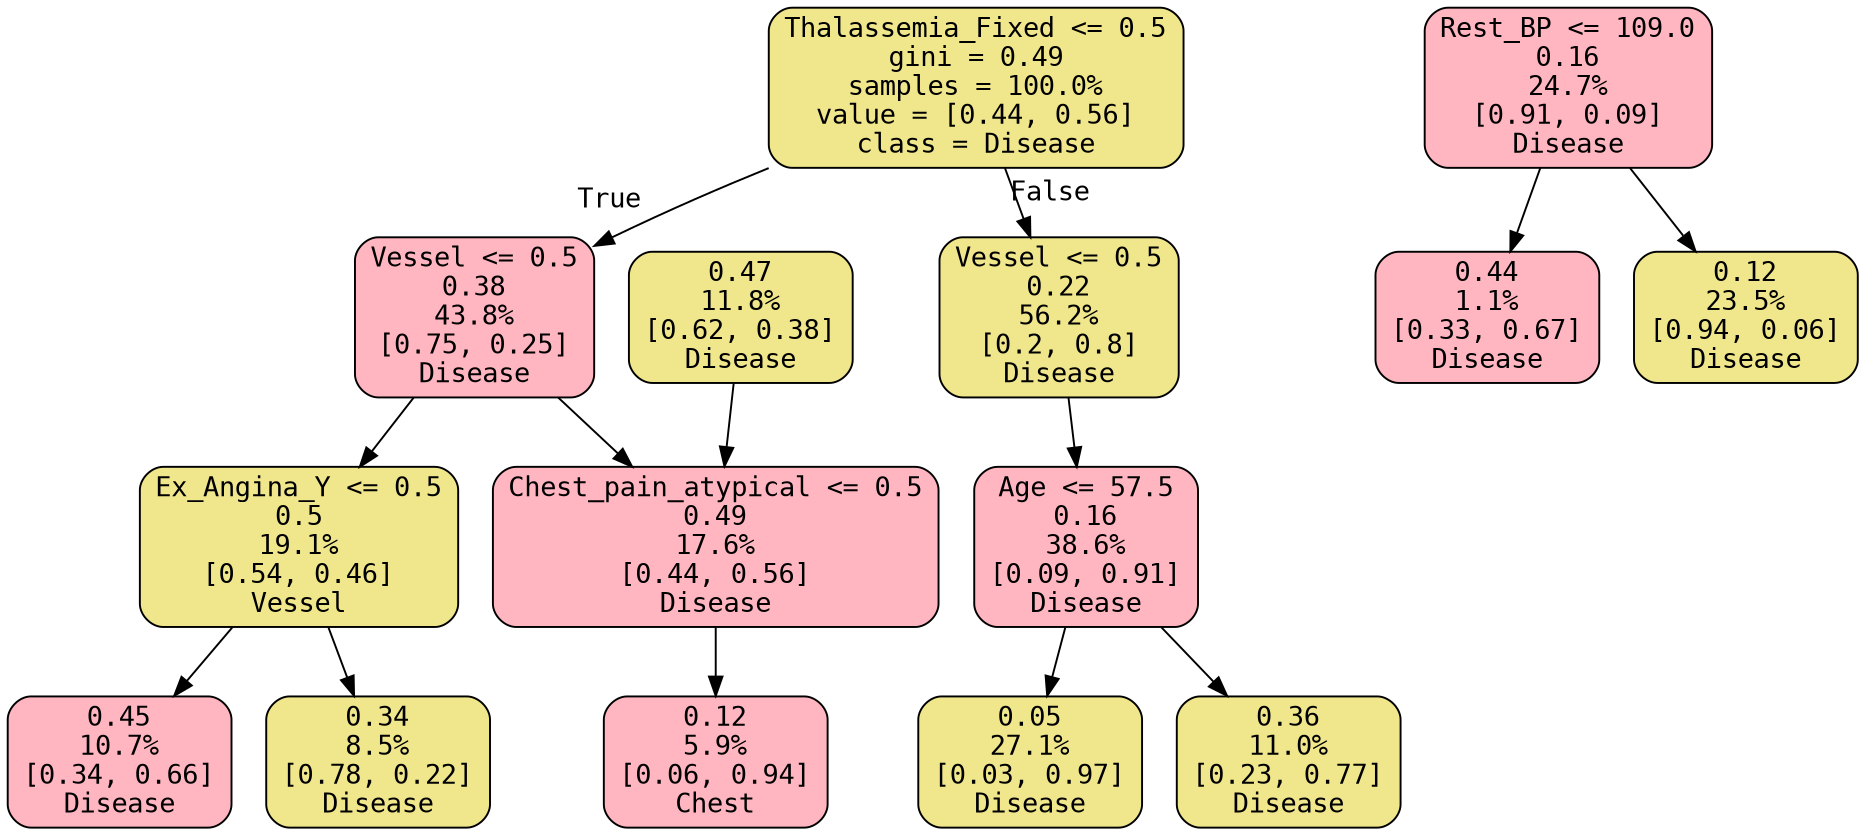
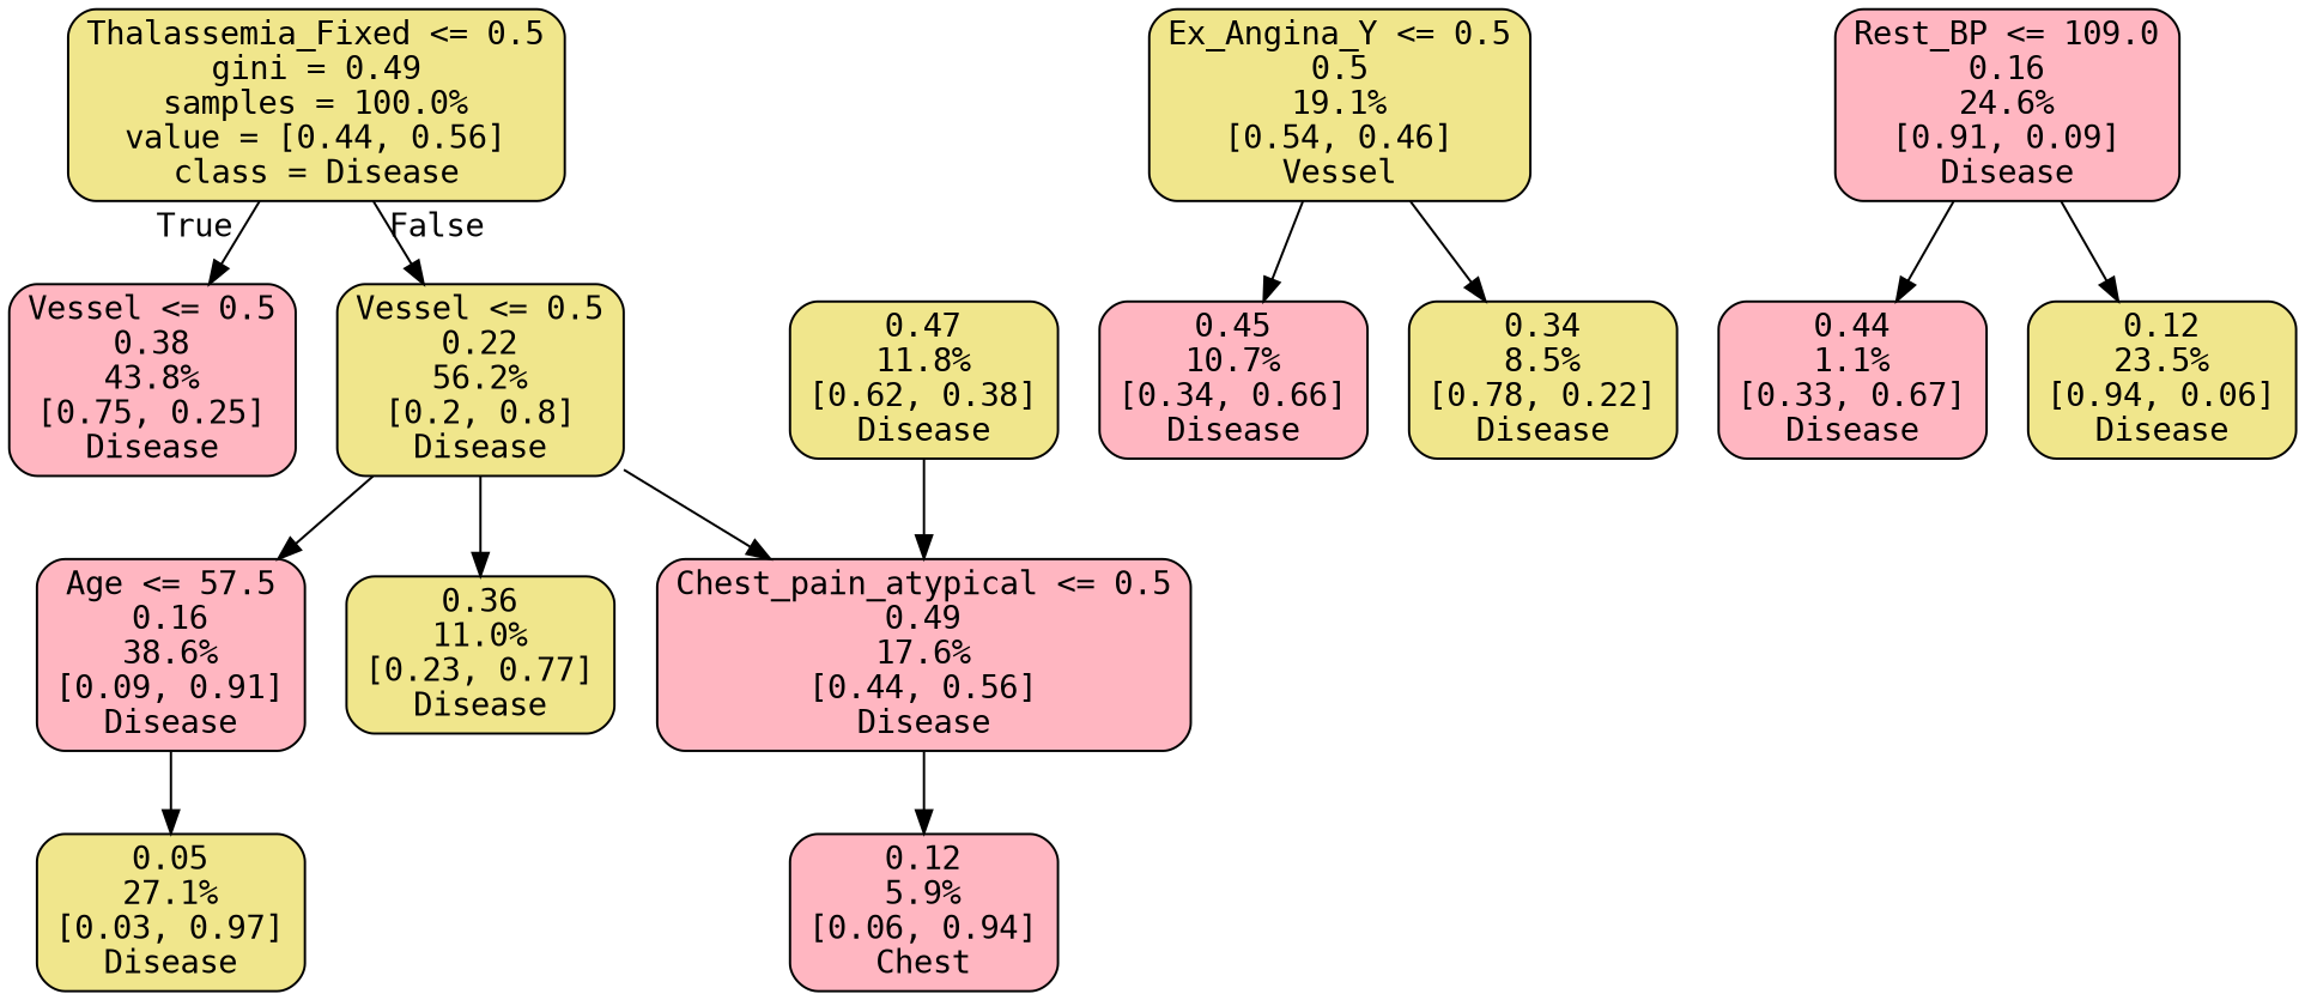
  digraph {
    fontname="DejaVu Sans Mono"
    node [color=black fillcolor=khaki fontname="DejaVu Sans Mono" shape=box style="filled, rounded"]
    edge [fontname="DejaVu Sans Mono"]
    n1 [label="Thalassemia_Fixed <= 0.5\ngini = 0.49\nsamples = 100.0%\nvalue = [0.44, 0.56]\nclass = Disease"]
    n2 [fillcolor=lightpink label="Vessel <= 0.5\n0.38\n43.8%\n[0.75, 0.25]\nDisease"]
    n3 [label="Vessel <= 0.5\n0.22\n56.2%\n[0.2, 0.8]\nDisease"]
    n4 [label="Ex_Angina_Y <= 0.5\n0.5\n19.1%\n[0.54, 0.46]\nVessel"]
    n5 [fillcolor=lightpink label="Age <= 57.5\n0.16\n38.6%\n[0.09, 0.91]\nDisease"]
    n6 [fillcolor=lightpink label="Chest_pain_atypical <= 0.5\n0.49\n17.6%\n[0.44, 0.56]\nDisease"]
    n7 [fillcolor=lightpink label="0.45\n10.7%\n[0.34, 0.66]\nDisease"]
    n8 [label="0.34\n8.5%\n[0.78, 0.22]\nDisease"]
-   n9 [fillcolor=lightpink label="Rest_BP <= 109.0\n0.16\n24.7%\n[0.91, 0.09]\nDisease"]
+   n9 [fillcolor=lightpink label="Rest_BP <= 109.0\n0.16\n24.6%\n[0.91, 0.09]\nDisease"]
    n10 [fillcolor=lightpink label="0.44\n1.1%\n[0.33, 0.67]\nDisease"]
    n11 [label="0.12\n23.5%\n[0.94, 0.06]\nDisease"]
    n12 [label="0.05\n27.1%\n[0.03, 0.97]\nDisease"]
    n13 [label="0.36\n11.0%\n[0.23, 0.77]\nDisease"]
    n14 [fillcolor=lightpink label="0.12\n5.9%\n[0.06, 0.94]\nChest"]
    n15 [label="0.47\n11.8%\n[0.62, 0.38]\nDisease"]
    n1 -> n2 [headlabel=True labelangle=45 labeldistance=2.5]
    n1 -> n3 [headlabel=False labelangle=-45 labeldistance=2.5]
-   n2 -> n4
    n3 -> n5
-   n2 -> n6
+   n3 -> n6
    n4 -> n7
    n4 -> n8
    n5 -> n12
-   n5 -> n13
+   n3 -> n13
    n6 -> n14
    n9 -> n10
    n9 -> n11
    n15 -> n6
  }
